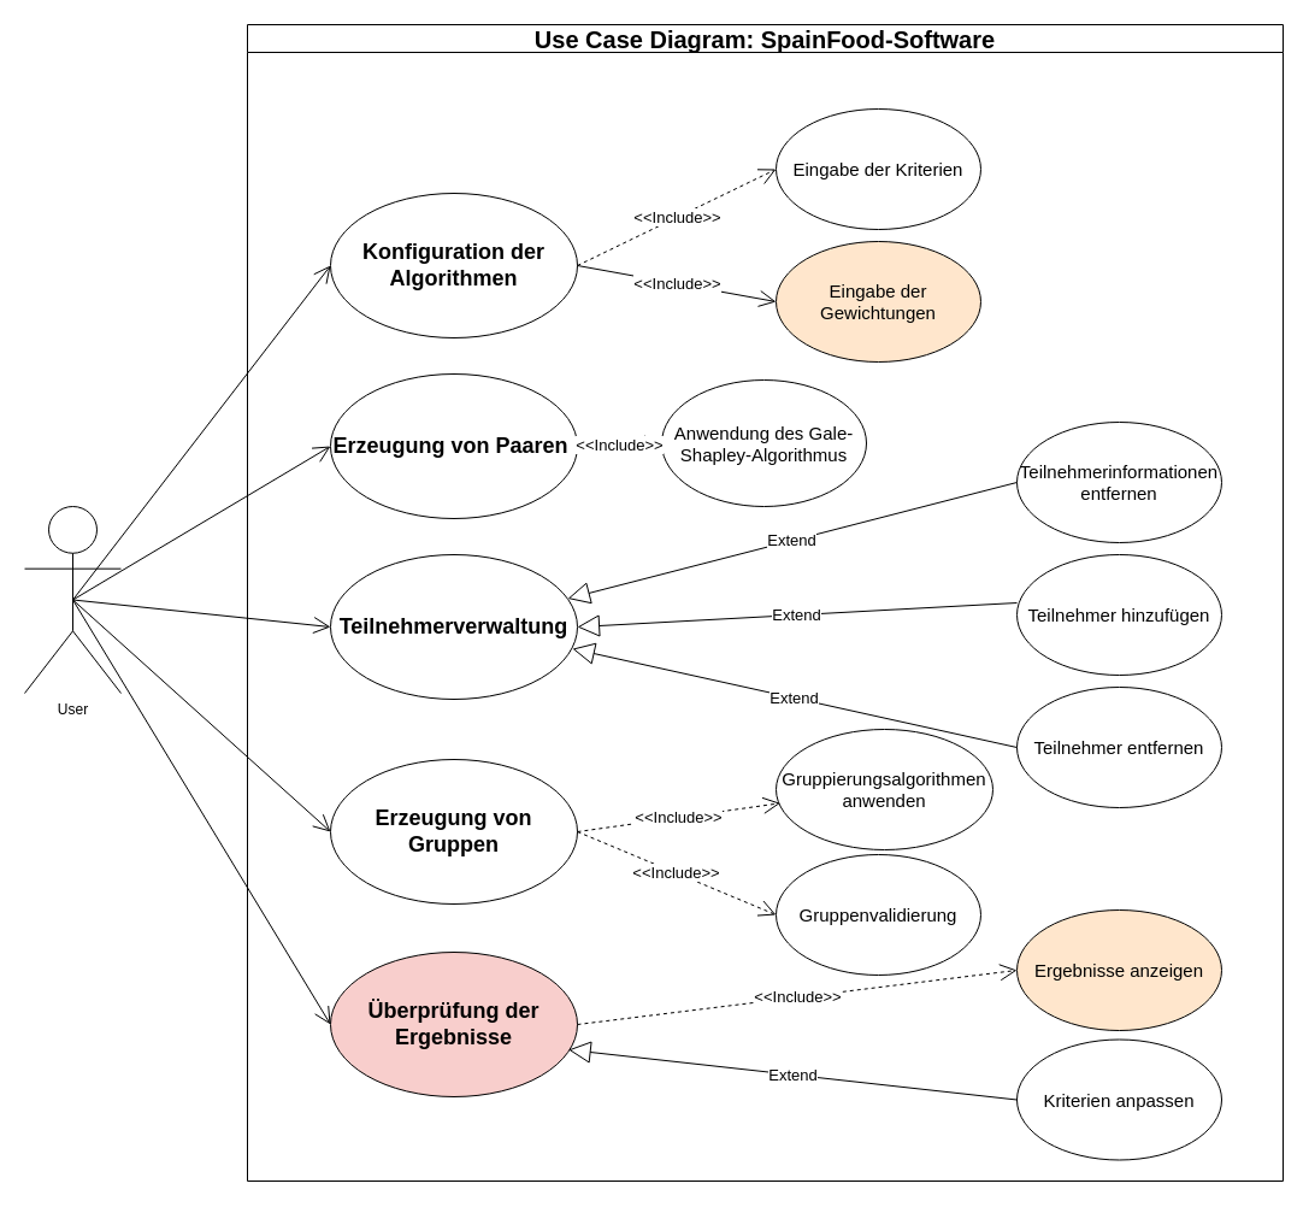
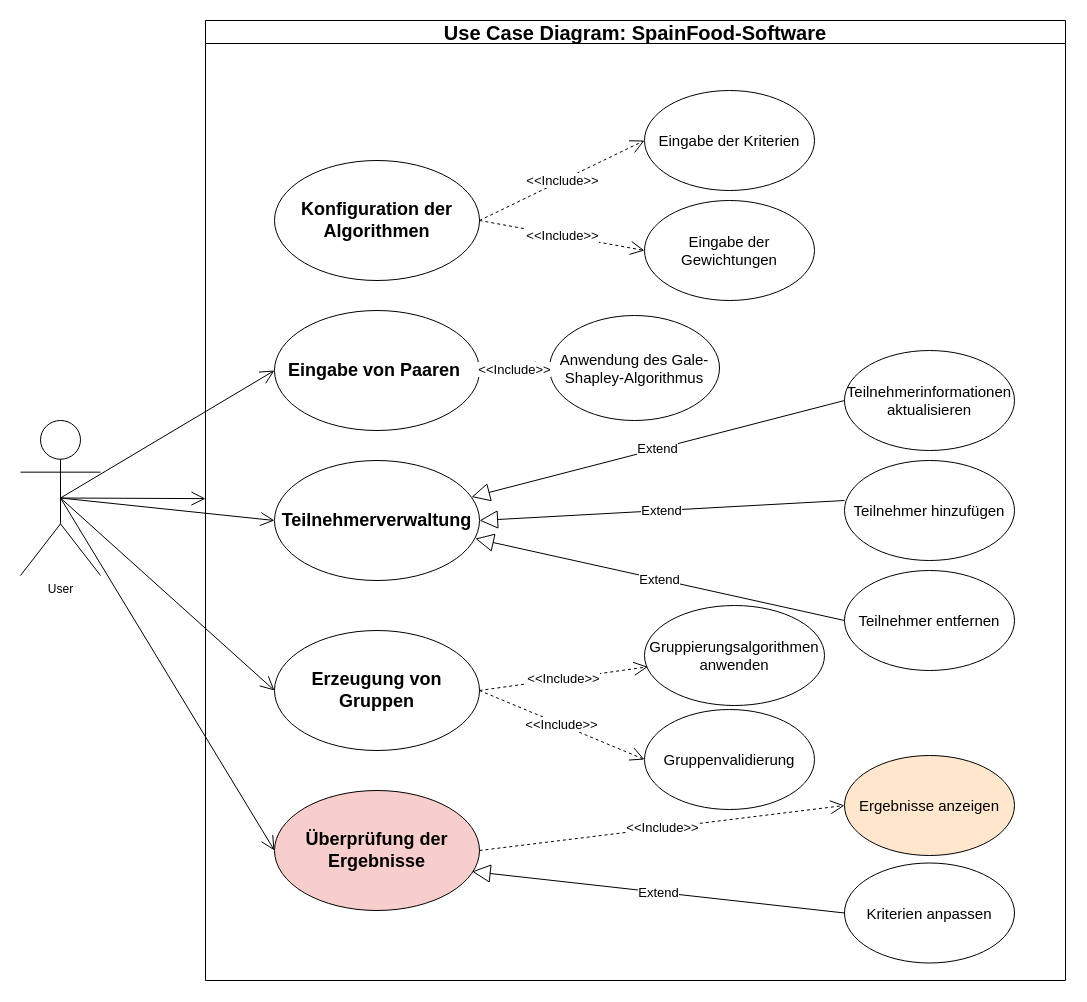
  <mxCell id="0" />
  <mxCell id="1" parent="0" />
  <mxCell id="2" value="&lt;font style=&quot;font-size: 20px;&quot;&gt;Use &lt;span class=&quot;hljs-keyword&quot;&gt;Case&lt;/span&gt; Diagram: SpainFood&lt;span class=&quot;hljs-operator&quot;&gt;-&lt;/span&gt;Software&lt;/font&gt;" style="swimlane;whiteSpace=wrap;html=1;" vertex="1" parent="1"><mxGeometry x="205" y="20" width="860" height="960" as="geometry" /></mxCell>
  <mxCell id="3" value="&lt;font style=&quot;font-size: 18px;&quot;&gt;&lt;b&gt;Konfiguration der Algorithmen&lt;/b&gt;&lt;/font&gt;" style="ellipse;whiteSpace=wrap;html=1;" parent="1" vertex="1"><mxGeometry x="274" y="160" width="205" height="120" as="geometry" /></mxCell>
  <mxCell id="4" value="&lt;font style=&quot;font-size: 18px;&quot;&gt;&lt;b&gt;Teilnehmerverwaltung&lt;/b&gt;&lt;/font&gt;" style="ellipse;whiteSpace=wrap;html=1;" parent="1" vertex="1"><mxGeometry x="274" y="460" width="205" height="120" as="geometry" /></mxCell>
- <mxCell id="5" value="&lt;font style=&quot;font-size: 18px;&quot;&gt;&lt;b&gt;Erzeugung von Paaren&amp;nbsp;&lt;/b&gt;&lt;/font&gt;" style="ellipse;whiteSpace=wrap;html=1;" parent="1" vertex="1"><mxGeometry x="274" y="310" width="205" height="120" as="geometry" /></mxCell>
+ <mxCell id="5" value="&lt;font style=&quot;font-size: 18px;&quot;&gt;&lt;b&gt;Eingabe von Paaren&amp;nbsp;&lt;/b&gt;&lt;/font&gt;" style="ellipse;whiteSpace=wrap;html=1;" parent="1" vertex="1"><mxGeometry x="274" y="310" width="205" height="120" as="geometry" /></mxCell>
  <mxCell id="6" value="&lt;p&gt;&lt;font style=&quot;font-size: 18px;&quot;&gt;&lt;b&gt;Erzeugung von Gruppen&lt;/b&gt;&lt;/font&gt;&lt;br&gt;&lt;/p&gt;" style="ellipse;whiteSpace=wrap;html=1;" parent="1" vertex="1"><mxGeometry x="274" y="630" width="205" height="120" as="geometry" /></mxCell>
  <mxCell id="7" value="&lt;strong&gt;&lt;font style=&quot;font-size: 18px;&quot;&gt;Überprüfung der Ergebnisse&lt;/font&gt;&lt;/strong&gt;" style="ellipse;whiteSpace=wrap;html=1;fillColor=#f8cecc;" parent="1" vertex="1"><mxGeometry x="274" y="790" width="205" height="120" as="geometry" /></mxCell>
  <mxCell id="8" value="&lt;font style=&quot;font-size: 15px;&quot;&gt;Teilnehmer hinzufügen&lt;/font&gt;" style="ellipse;whiteSpace=wrap;html=1;" parent="1" vertex="1"><mxGeometry x="844" y="460" width="170" height="100" as="geometry" /></mxCell>
- <mxCell id="9" value="&lt;font style=&quot;font-size: 15px;&quot;&gt;Teilnehmerinformationen&lt;/font&gt;&lt;div&gt;&lt;font style=&quot;font-size: 15px;&quot;&gt;entfernen&lt;/font&gt;&lt;br&gt;&lt;/div&gt;" style="ellipse;whiteSpace=wrap;html=1;" parent="1" vertex="1"><mxGeometry x="844" y="350" width="170" height="100" as="geometry" /></mxCell>
+ <mxCell id="9" value="&lt;font style=&quot;font-size: 15px;&quot;&gt;Teilnehmerinformationen&lt;/font&gt;&lt;div&gt;&lt;font style=&quot;font-size: 15px;&quot;&gt;aktualisieren&lt;/font&gt;&lt;br&gt;&lt;/div&gt;" style="ellipse;whiteSpace=wrap;html=1;" parent="1" vertex="1"><mxGeometry x="844" y="350" width="170" height="100" as="geometry" /></mxCell>
  <mxCell id="10" value="&lt;font style=&quot;font-size: 15px;&quot;&gt;Eingabe der Kriterien&lt;/font&gt;" style="ellipse;whiteSpace=wrap;html=1;" parent="1" vertex="1"><mxGeometry x="644" y="90" width="170" height="100" as="geometry" /></mxCell>
- <mxCell id="11" value="&lt;font style=&quot;font-size: 15px;&quot;&gt;Eingabe der Gewichtungen&lt;/font&gt;" style="ellipse;whiteSpace=wrap;html=1;fillColor=#ffe6cc;" parent="1" vertex="1"><mxGeometry x="644" y="200" width="170" height="100" as="geometry" /></mxCell>
+ <mxCell id="11" value="&lt;font style=&quot;font-size: 15px;&quot;&gt;Eingabe der Gewichtungen&lt;/font&gt;" style="ellipse;whiteSpace=wrap;html=1;" parent="1" vertex="1"><mxGeometry x="644" y="200" width="170" height="100" as="geometry" /></mxCell>
  <mxCell id="12" value="&lt;font style=&quot;font-size: 15px;&quot;&gt;Teilnehmer entfernen&lt;/font&gt;" style="ellipse;whiteSpace=wrap;html=1;" parent="1" vertex="1"><mxGeometry x="844" y="570" width="170" height="100" as="geometry" /></mxCell>
  <mxCell id="13" value="&lt;font style=&quot;font-size: 15px;&quot;&gt;Anwendung des Gale-Shapley-Algorithmus&lt;/font&gt;" style="ellipse;whiteSpace=wrap;html=1;" parent="1" vertex="1"><mxGeometry x="549" y="315" width="170" height="105" as="geometry" /></mxCell>
  <mxCell id="14" value="&lt;font style=&quot;font-size: 15px;&quot;&gt;Gruppenvalidierung&lt;/font&gt;" style="ellipse;whiteSpace=wrap;html=1;" parent="1" vertex="1"><mxGeometry x="644" y="709" width="170" height="100" as="geometry" /></mxCell>
  <mxCell id="15" value="&lt;font style=&quot;font-size: 15px;&quot;&gt;Gruppierungsalgorithmen anwenden&lt;/font&gt;" style="ellipse;whiteSpace=wrap;html=1;" parent="1" vertex="1"><mxGeometry x="644" y="605" width="180" height="100" as="geometry" /></mxCell>
  <mxCell id="16" value="&lt;font style=&quot;font-size: 15px;&quot;&gt;Ergebnisse anzeigen&lt;/font&gt;" style="ellipse;whiteSpace=wrap;html=1;fillColor=#ffe6cc;" parent="1" vertex="1"><mxGeometry x="844" y="755" width="170" height="100" as="geometry" /></mxCell>
  <mxCell id="17" value="&lt;font style=&quot;font-size: 15px;&quot;&gt;Kriterien anpassen&lt;/font&gt;" style="ellipse;whiteSpace=wrap;html=1;" parent="1" vertex="1"><mxGeometry x="844" y="862.5" width="170" height="100" as="geometry" /></mxCell>
  <mxCell id="18" value="User" style="shape=umlActor;verticalLabelPosition=bottom;verticalAlign=top;html=1;outlineConnect=0;" parent="1" vertex="1"><mxGeometry x="20" y="420" width="80" height="155" as="geometry" /></mxCell>
  <mxCell id="19" value="&lt;font style=&quot;font-size: 13px;&quot;&gt;&amp;lt;&amp;lt;Include&amp;gt;&amp;gt;&lt;/font&gt;" style="endArrow=open;endSize=12;dashed=1;html=1;rounded=0;exitX=1;exitY=0.5;exitDx=0;exitDy=0;entryX=0;entryY=0.5;entryDx=0;entryDy=0;" edge="1" parent="1" source="3" target="10"><mxGeometry width="160" relative="1" as="geometry"><mxPoint x="334" y="470" as="sourcePoint" /><mxPoint x="494" y="470" as="targetPoint" /></mxGeometry></mxCell>
- <mxCell id="20" value="&lt;font style=&quot;font-size: 13px;&quot;&gt;&amp;lt;&amp;lt;Include&amp;gt;&amp;gt;&lt;/font&gt;" style="endArrow=open;endSize=12;dashed=0;html=1;rounded=0;exitX=1;exitY=0.5;exitDx=0;exitDy=0;entryX=0;entryY=0.5;entryDx=0;entryDy=0;" edge="1" parent="1" source="3" target="11"><mxGeometry width="160" relative="1" as="geometry"><mxPoint x="484" y="220" as="sourcePoint" /><mxPoint x="644" y="145" as="targetPoint" /></mxGeometry></mxCell>
+ <mxCell id="20" value="&lt;font style=&quot;font-size: 13px;&quot;&gt;&amp;lt;&amp;lt;Include&amp;gt;&amp;gt;&lt;/font&gt;" style="endArrow=open;endSize=12;dashed=1;html=1;rounded=0;exitX=1;exitY=0.5;exitDx=0;exitDy=0;entryX=0;entryY=0.5;entryDx=0;entryDy=0;" edge="1" parent="1" source="3" target="11"><mxGeometry width="160" relative="1" as="geometry"><mxPoint x="484" y="220" as="sourcePoint" /><mxPoint x="644" y="145" as="targetPoint" /></mxGeometry></mxCell>
  <mxCell id="21" value="&lt;span style=&quot;font-size: 13px;&quot;&gt;&amp;lt;&amp;lt;Include&amp;gt;&amp;gt;&lt;/span&gt;" style="endArrow=open;endSize=12;dashed=1;html=1;rounded=0;exitX=1;exitY=0.5;exitDx=0;exitDy=0;entryX=0.019;entryY=0.613;entryDx=0;entryDy=0;entryPerimeter=0;" edge="1" parent="1" source="6" target="15"><mxGeometry width="160" relative="1" as="geometry"><mxPoint x="464" y="510" as="sourcePoint" /><mxPoint x="624" y="510" as="targetPoint" /></mxGeometry></mxCell>
  <mxCell id="22" value="&lt;span style=&quot;font-size: 13px;&quot;&gt;&amp;lt;&amp;lt;Include&amp;gt;&amp;gt;&lt;/span&gt;" style="endArrow=open;endSize=12;dashed=1;html=1;rounded=0;exitX=1;exitY=0.5;exitDx=0;exitDy=0;entryX=0;entryY=0.5;entryDx=0;entryDy=0;" edge="1" parent="1" source="6" target="14"><mxGeometry width="160" relative="1" as="geometry"><mxPoint x="464" y="510" as="sourcePoint" /><mxPoint x="624" y="510" as="targetPoint" /></mxGeometry></mxCell>
  <mxCell id="23" value="&lt;span style=&quot;font-size: 13px;&quot;&gt;&amp;lt;&amp;lt;Include&amp;gt;&amp;gt;&lt;/span&gt;" style="endArrow=open;endSize=12;dashed=1;html=1;rounded=0;exitX=1;exitY=0.5;exitDx=0;exitDy=0;entryX=0;entryY=0.5;entryDx=0;entryDy=0;" edge="1" parent="1" source="7" target="16"><mxGeometry width="160" relative="1" as="geometry"><mxPoint x="464" y="600" as="sourcePoint" /><mxPoint x="624" y="600" as="targetPoint" /></mxGeometry></mxCell>
  <mxCell id="24" value="&lt;span style=&quot;font-size: 13px;&quot;&gt;&amp;lt;&amp;lt;Include&amp;gt;&amp;gt;&lt;/span&gt;" style="endArrow=open;endSize=12;dashed=1;html=1;rounded=0;exitX=1;exitY=0.5;exitDx=0;exitDy=0;entryX=0;entryY=0.5;entryDx=0;entryDy=0;" edge="1" parent="1" source="5" target="13"><mxGeometry width="160" relative="1" as="geometry"><mxPoint x="534" y="510" as="sourcePoint" /><mxPoint x="694" y="510" as="targetPoint" /></mxGeometry></mxCell>
  <mxCell id="25" value="" style="endArrow=open;endFill=1;endSize=12;html=1;rounded=0;exitX=0.5;exitY=0.5;exitDx=0;exitDy=0;exitPerimeter=0;entryX=0;entryY=0.5;entryDx=0;entryDy=0;" edge="1" parent="1" source="18" target="7"><mxGeometry width="160" relative="1" as="geometry"><mxPoint x="424" y="520" as="sourcePoint" /><mxPoint x="584" y="520" as="targetPoint" /></mxGeometry></mxCell>
  <mxCell id="26" value="" style="endArrow=open;endFill=1;endSize=12;html=1;rounded=0;exitX=0.5;exitY=0.5;exitDx=0;exitDy=0;exitPerimeter=0;entryX=0;entryY=0.5;entryDx=0;entryDy=0;" edge="1" parent="1" source="18" target="6"><mxGeometry width="160" relative="1" as="geometry"><mxPoint x="424" y="520" as="sourcePoint" /><mxPoint x="584" y="520" as="targetPoint" /></mxGeometry></mxCell>
  <mxCell id="27" value="" style="endArrow=open;endFill=1;endSize=12;html=1;rounded=0;exitX=0.5;exitY=0.5;exitDx=0;exitDy=0;exitPerimeter=0;entryX=0;entryY=0.5;entryDx=0;entryDy=0;" edge="1" parent="1" source="18" target="4"><mxGeometry width="160" relative="1" as="geometry"><mxPoint x="424" y="520" as="sourcePoint" /><mxPoint x="584" y="520" as="targetPoint" /></mxGeometry></mxCell>
  <mxCell id="28" value="" style="endArrow=open;endFill=1;endSize=12;html=1;rounded=0;exitX=0.5;exitY=0.5;exitDx=0;exitDy=0;exitPerimeter=0;entryX=0;entryY=0.5;entryDx=0;entryDy=0;" edge="1" parent="1" source="18" target="5"><mxGeometry width="160" relative="1" as="geometry"><mxPoint x="424" y="520" as="sourcePoint" /><mxPoint x="584" y="520" as="targetPoint" /></mxGeometry></mxCell>
- <mxCell id="29" value="" style="endArrow=open;endFill=1;endSize=12;html=1;rounded=0;exitX=0.5;exitY=0.5;exitDx=0;exitDy=0;exitPerimeter=0;entryX=0;entryY=0.5;entryDx=0;entryDy=0;" edge="1" parent="1" source="18" target="3"><mxGeometry width="160" relative="1" as="geometry"><mxPoint x="424" y="520" as="sourcePoint" /><mxPoint x="584" y="520" as="targetPoint" /></mxGeometry></mxCell>
+ <mxCell id="29" value="" style="endArrow=open;endFill=1;endSize=12;html=1;rounded=0;exitX=0.5;exitY=0.5;exitDx=0;exitDy=0;exitPerimeter=0;" edge="1" parent="1" source="18" target="2"><mxGeometry width="160" relative="1" as="geometry"><mxPoint x="424" y="520" as="sourcePoint" /><mxPoint x="584" y="520" as="targetPoint" /></mxGeometry></mxCell>
  <mxCell id="30" value="&lt;font style=&quot;font-size: 13px;&quot;&gt;Extend&lt;/font&gt;" style="endArrow=block;endSize=16;endFill=0;html=1;rounded=0;exitX=0;exitY=0.5;exitDx=0;exitDy=0;entryX=0.961;entryY=0.304;entryDx=0;entryDy=0;entryPerimeter=0;" edge="1" parent="1" source="9" target="4"><mxGeometry width="160" relative="1" as="geometry"><mxPoint x="394" y="490" as="sourcePoint" /><mxPoint x="554" y="490" as="targetPoint" /></mxGeometry></mxCell>
  <mxCell id="31" value="&lt;font style=&quot;font-size: 13px;&quot;&gt;Extend&lt;/font&gt;" style="endArrow=block;endSize=16;endFill=0;html=1;rounded=0;exitX=0;exitY=0.5;exitDx=0;exitDy=0;entryX=0.98;entryY=0.651;entryDx=0;entryDy=0;entryPerimeter=0;" edge="1" parent="1" source="12" target="4"><mxGeometry width="160" relative="1" as="geometry"><mxPoint x="394" y="490" as="sourcePoint" /><mxPoint x="554" y="490" as="targetPoint" /></mxGeometry></mxCell>
  <mxCell id="32" value="&lt;font style=&quot;font-size: 13px;&quot;&gt;Extend&lt;/font&gt;" style="endArrow=block;endSize=16;endFill=0;html=1;rounded=0;exitX=0;exitY=0.5;exitDx=0;exitDy=0;entryX=1;entryY=0.5;entryDx=0;entryDy=0;" edge="1" parent="1" target="4"><mxGeometry width="160" relative="1" as="geometry"><mxPoint x="844" y="500" as="sourcePoint" /><mxPoint x="494" y="520" as="targetPoint" /></mxGeometry></mxCell>
  <mxCell id="33" value="&lt;font style=&quot;font-size: 13px;&quot;&gt;Extend&lt;/font&gt;" style="endArrow=block;endSize=16;endFill=0;html=1;rounded=0;exitX=0;exitY=0.5;exitDx=0;exitDy=0;entryX=0.964;entryY=0.675;entryDx=0;entryDy=0;entryPerimeter=0;" edge="1" parent="1"><mxGeometry width="160" relative="1" as="geometry"><mxPoint x="844" y="912.5" as="sourcePoint" /><mxPoint x="471.62" y="871" as="targetPoint" /></mxGeometry></mxCell>
